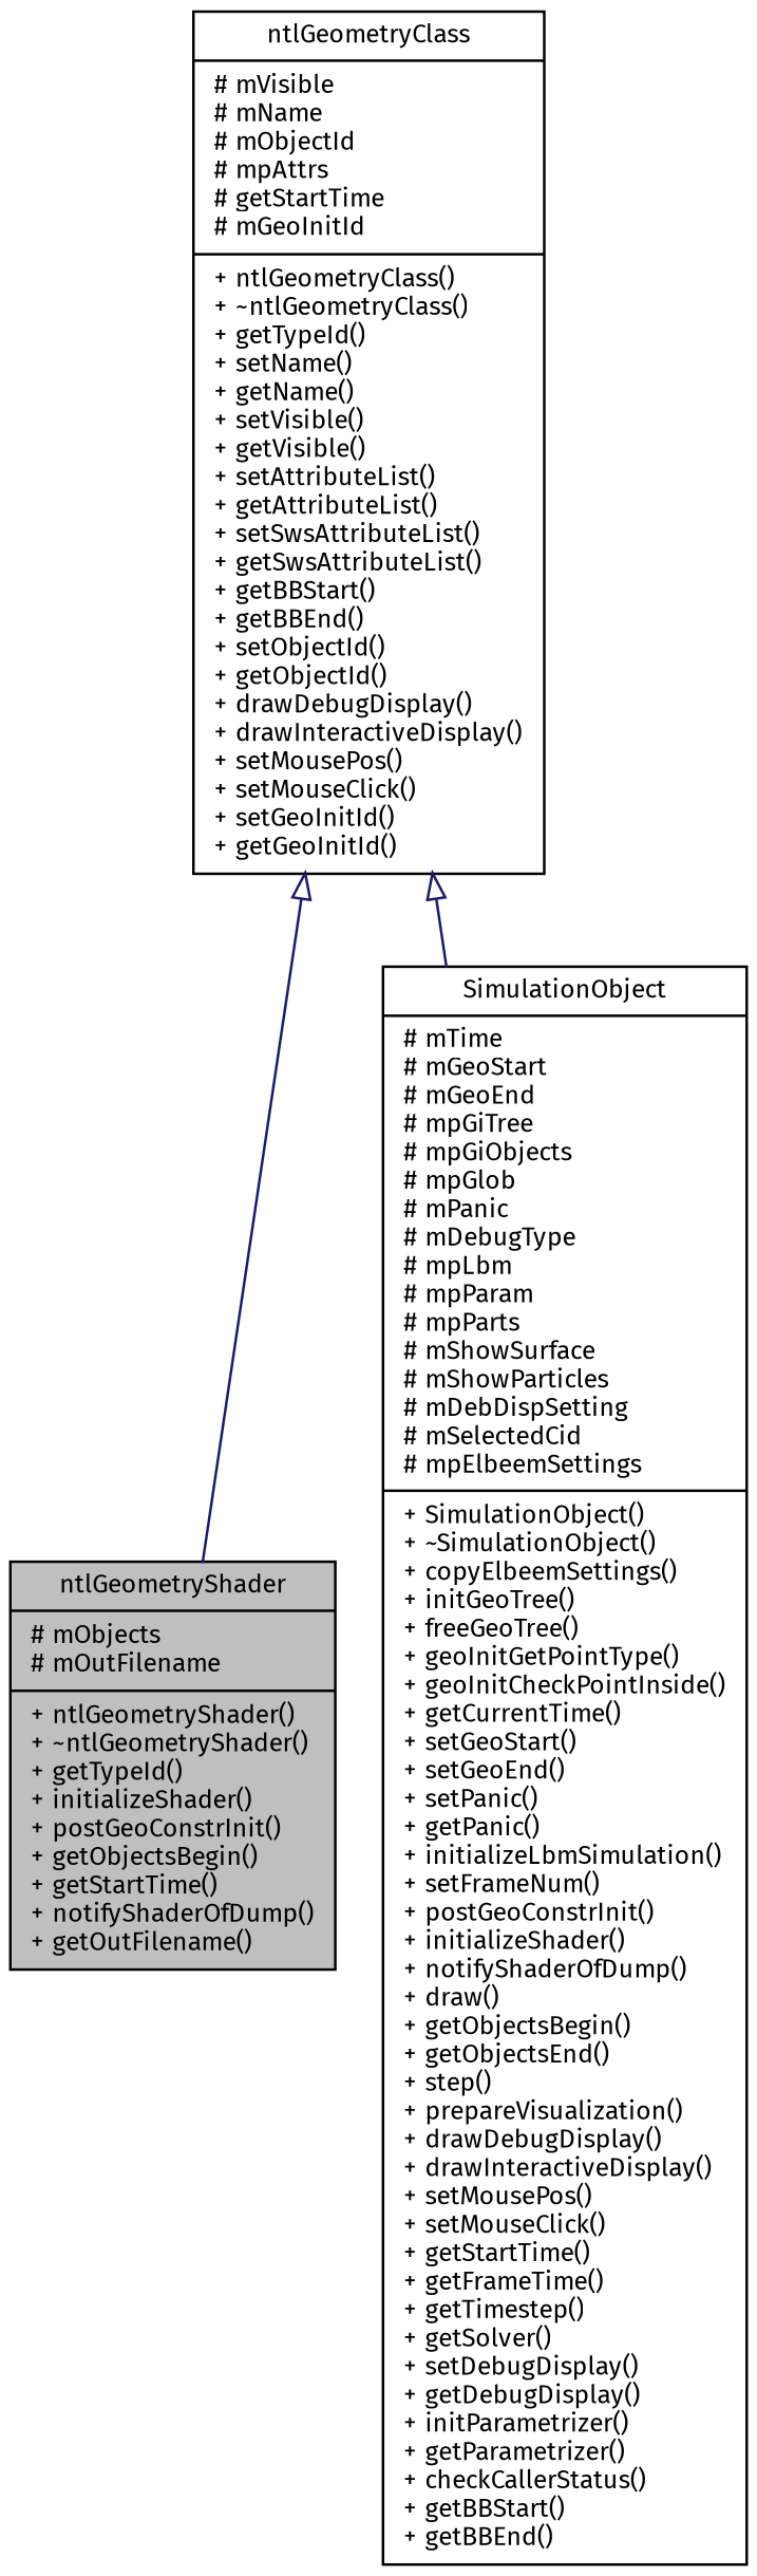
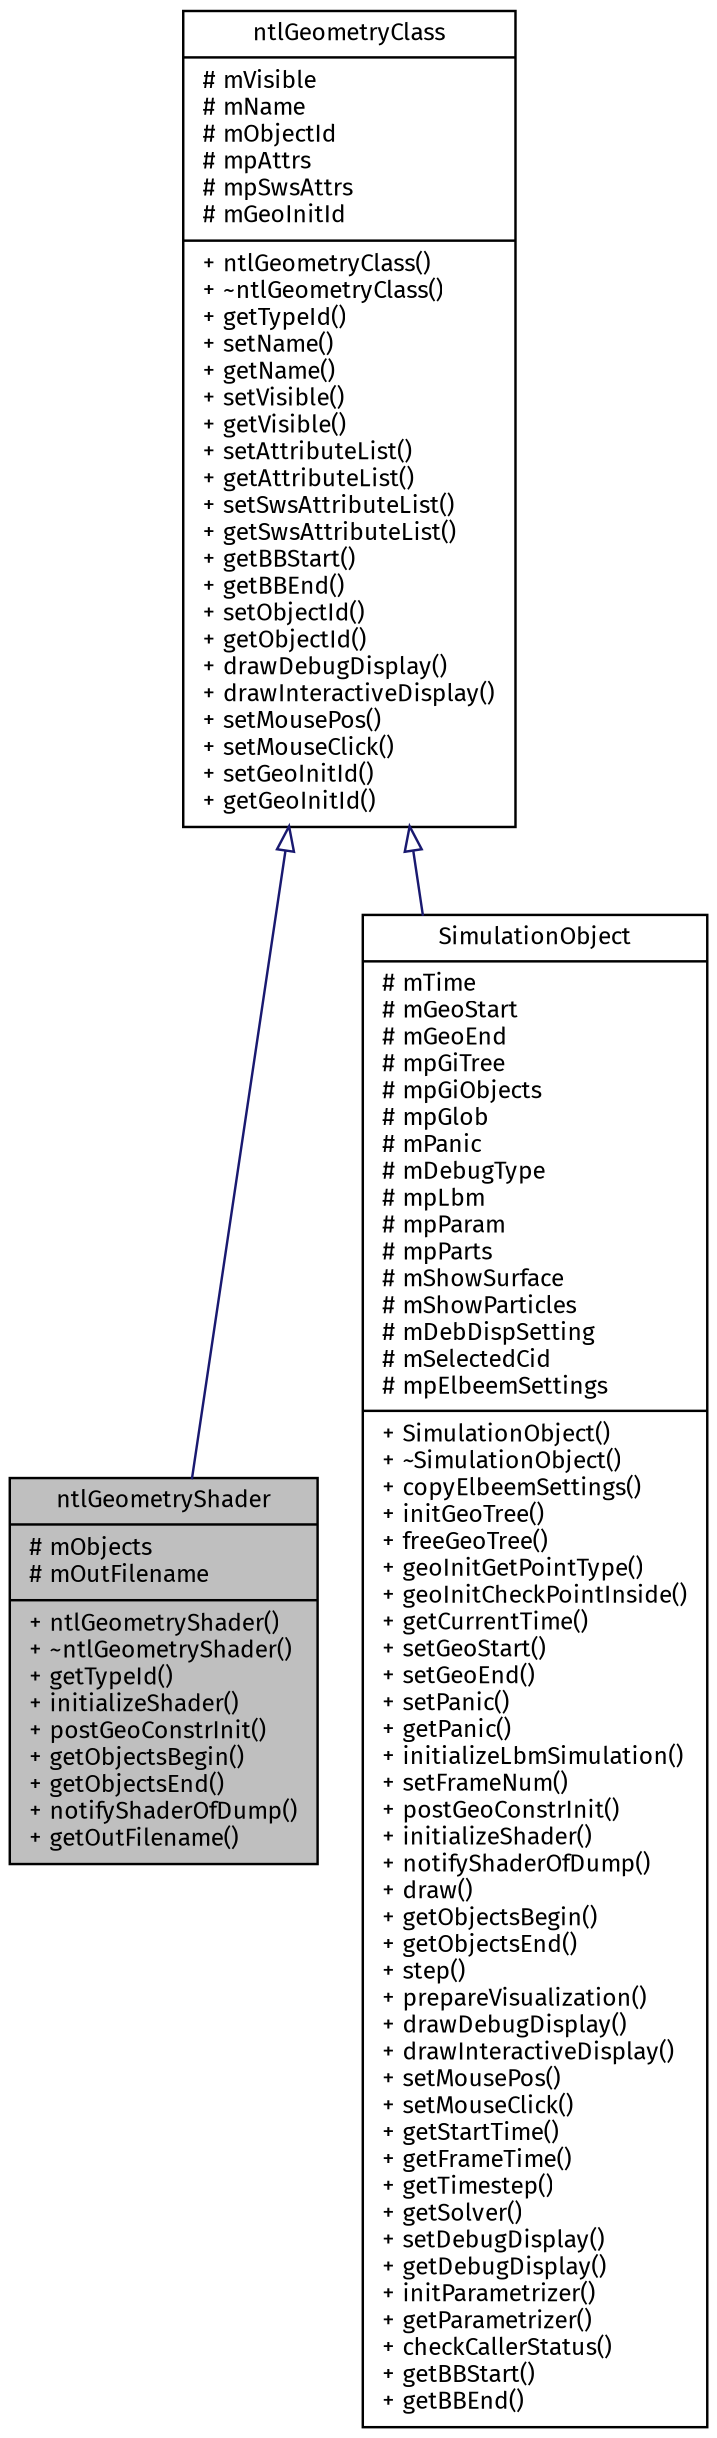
  digraph {
    fontname="Fira Sans"
    node [color=black fillcolor=white fontname="Fira Sans" fontsize=10 shape=record style=filled]
    edge [arrowtail=empty color=midnightblue dir=back fontname="Fira Sans" fontsize=10 labelfontname=Helvetica labelfontsize=10 style=solid]
-   n1 [fillcolor=grey75 fontcolor=black height=0.2 label="{ntlGeometryShader\n|# mObjects\l# mOutFilename\l|+ ntlGeometryShader()\l+ ~ntlGeometryShader()\l+ getTypeId()\l+ initializeShader()\l+ postGeoConstrInit()\l+ getObjectsBegin()\l+ getStartTime()\l+ notifyShaderOfDump()\l+ getOutFilename()\l}" width=0.4]
+   n1 [fillcolor=grey75 fontcolor=black height=0.2 label="{ntlGeometryShader\n|# mObjects\l# mOutFilename\l|+ ntlGeometryShader()\l+ ~ntlGeometryShader()\l+ getTypeId()\l+ initializeShader()\l+ postGeoConstrInit()\l+ getObjectsBegin()\l+ getObjectsEnd()\l+ notifyShaderOfDump()\l+ getOutFilename()\l}" width=0.4]
    n2 [height=0.2 label="{SimulationObject\n|# mTime\l# mGeoStart\l# mGeoEnd\l# mpGiTree\l# mpGiObjects\l# mpGlob\l# mPanic\l# mDebugType\l# mpLbm\l# mpParam\l# mpParts\l# mShowSurface\l# mShowParticles\l# mDebDispSetting\l# mSelectedCid\l# mpElbeemSettings\l|+ SimulationObject()\l+ ~SimulationObject()\l+ copyElbeemSettings()\l+ initGeoTree()\l+ freeGeoTree()\l+ geoInitGetPointType()\l+ geoInitCheckPointInside()\l+ getCurrentTime()\l+ setGeoStart()\l+ setGeoEnd()\l+ setPanic()\l+ getPanic()\l+ initializeLbmSimulation()\l+ setFrameNum()\l+ postGeoConstrInit()\l+ initializeShader()\l+ notifyShaderOfDump()\l+ draw()\l+ getObjectsBegin()\l+ getObjectsEnd()\l+ step()\l+ prepareVisualization()\l+ drawDebugDisplay()\l+ drawInteractiveDisplay()\l+ setMousePos()\l+ setMouseClick()\l+ getStartTime()\l+ getFrameTime()\l+ getTimestep()\l+ getSolver()\l+ setDebugDisplay()\l+ getDebugDisplay()\l+ initParametrizer()\l+ getParametrizer()\l+ checkCallerStatus()\l+ getBBStart()\l+ getBBEnd()\l}" width=0.4]
-   n3 [height=0.2 label="{ntlGeometryClass\n|# mVisible\l# mName\l# mObjectId\l# mpAttrs\l# getStartTime\l# mGeoInitId\l|+ ntlGeometryClass()\l+ ~ntlGeometryClass()\l+ getTypeId()\l+ setName()\l+ getName()\l+ setVisible()\l+ getVisible()\l+ setAttributeList()\l+ getAttributeList()\l+ setSwsAttributeList()\l+ getSwsAttributeList()\l+ getBBStart()\l+ getBBEnd()\l+ setObjectId()\l+ getObjectId()\l+ drawDebugDisplay()\l+ drawInteractiveDisplay()\l+ setMousePos()\l+ setMouseClick()\l+ setGeoInitId()\l+ getGeoInitId()\l}" width=0.4]
+   n3 [height=0.2 label="{ntlGeometryClass\n|# mVisible\l# mName\l# mObjectId\l# mpAttrs\l# mpSwsAttrs\l# mGeoInitId\l|+ ntlGeometryClass()\l+ ~ntlGeometryClass()\l+ getTypeId()\l+ setName()\l+ getName()\l+ setVisible()\l+ getVisible()\l+ setAttributeList()\l+ getAttributeList()\l+ setSwsAttributeList()\l+ getSwsAttributeList()\l+ getBBStart()\l+ getBBEnd()\l+ setObjectId()\l+ getObjectId()\l+ drawDebugDisplay()\l+ drawInteractiveDisplay()\l+ setMousePos()\l+ setMouseClick()\l+ setGeoInitId()\l+ getGeoInitId()\l}" width=0.4]
    n3 -> n1
    n3 -> n2
  }
